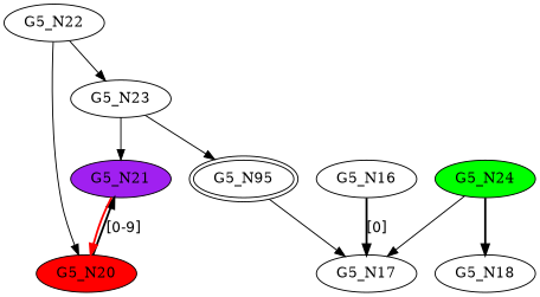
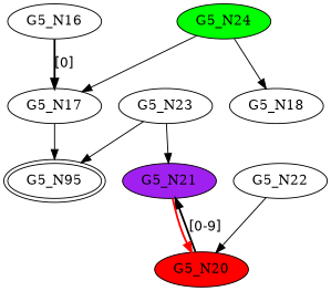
  digraph {
    G5_N16
    G5_N17
    n3 [label=G5_N95 peripheries=2]
    G5_N20 [fillcolor=red style=filled]
    G5_N22
    G5_N23
    G5_N21 [fillcolor=purple style=filled]
    G5_N24 [fillcolor=green style=filled]
    G5_N18
    G5_N16 -> G5_N17 [label="[0]" style=bold]
-   n3 -> G5_N17
+   G5_N17 -> n3
    G5_N20 -> G5_N21 [label="[0-9]" style=bold]
    G5_N22 -> G5_N20
-   G5_N22 -> G5_N23
    G5_N23 -> n3
    G5_N23 -> G5_N21
    G5_N21 -> G5_N20 [color=red style=bold]
    G5_N24 -> G5_N17
-   G5_N24 -> G5_N18 [style=bold]
+   G5_N24 -> G5_N18
  }
